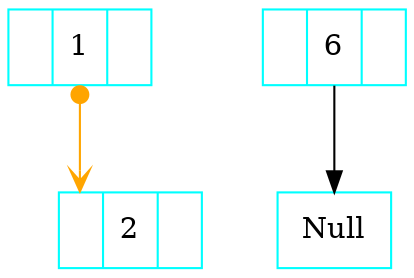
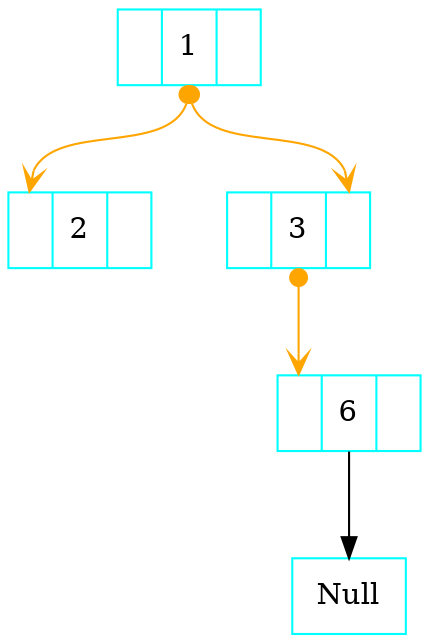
  digraph {
    nodesep=0.5
    ranksep=0.7
    node [color=cyan shape=record]
    edge [arrowhead=vee arrowtail=dot color=orange dir=both headport=left tailclip=false tailport=data]
    n1 [label="<left>|<data> 1| <right>"]
    n2 [label="<left>|<data> 2| <right>"]
+   n3 [label="<left>|<data> 3| <right>"]
    n4 [label="<left>|<data> 6| <right>"]
    Null
    n1 -> n2
+   n1 -> n3 [headport=right]
+   n3 -> n4
    n4 -> Null [tailport=DATA arrowhead="" arrowtail="" color="" dir="" headport="" tailclip=""]
  }
